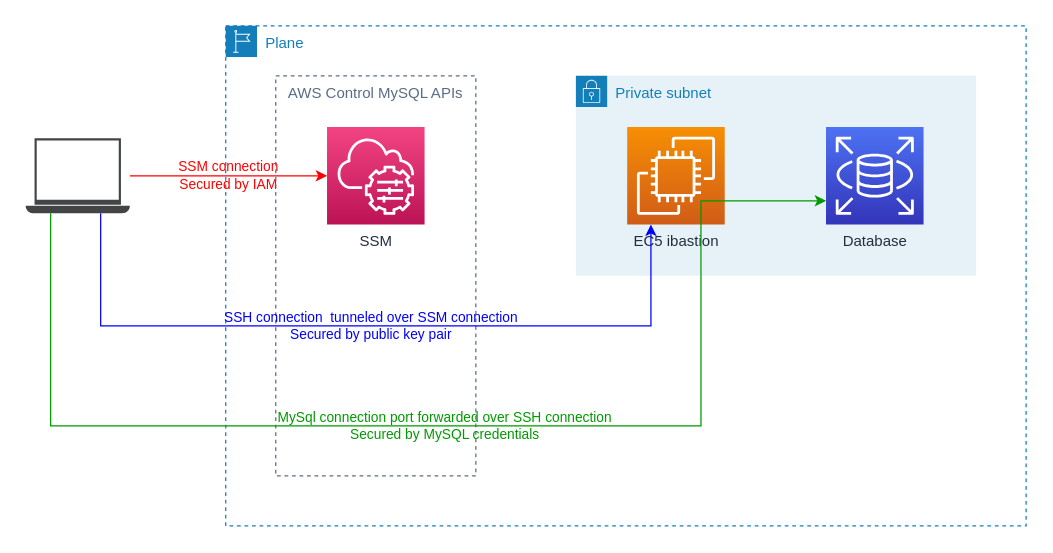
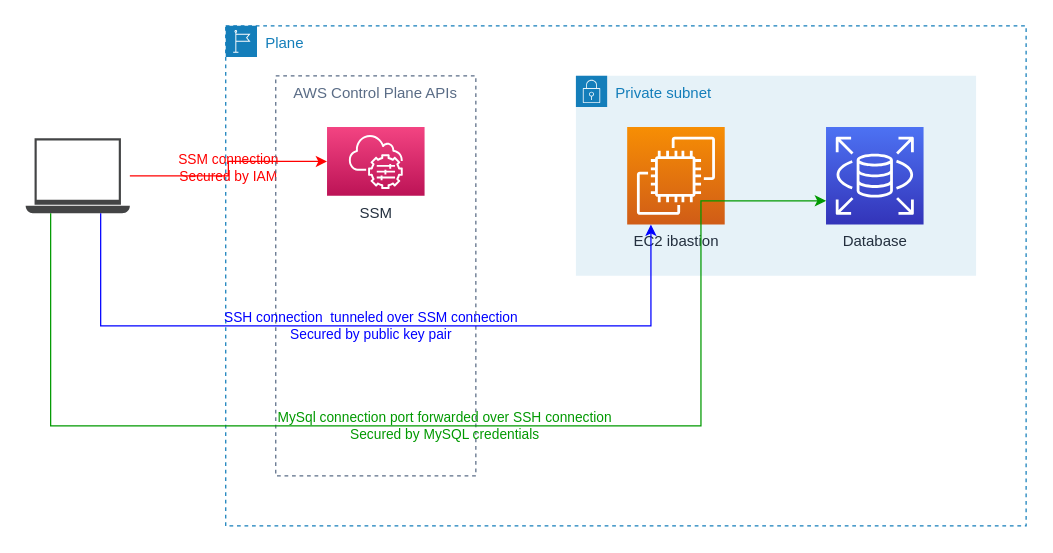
  <mxCell id="0" />
  <mxCell id="1" parent="0" />
  <mxCell id="2" value="SSM connection&lt;br&gt;Secured by IAM" style="edgeStyle=orthogonalEdgeStyle;rounded=0;orthogonalLoop=1;jettySize=auto;html=1;entryX=0;entryY=0.5;entryDx=0;entryDy=0;entryPerimeter=0;labelBackgroundColor=none;strokeColor=#FF0000;fontColor=#FF0000;" edge="1" parent="1" source="3" target="9"><mxGeometry relative="1" as="geometry" /></mxCell>
  <mxCell id="3" value="" style="sketch=0;pointerEvents=1;shadow=0;dashed=0;html=1;strokeColor=none;fillColor=#434445;aspect=fixed;labelPosition=center;verticalLabelPosition=bottom;verticalAlign=top;align=center;outlineConnect=0;shape=mxgraph.vvd.laptop;" vertex="1" parent="1"><mxGeometry x="20" y="110" width="83.33" height="60" as="geometry" /></mxCell>
  <mxCell id="4" value="Plane" style="points=[[0,0],[0.25,0],[0.5,0],[0.75,0],[1,0],[1,0.25],[1,0.5],[1,0.75],[1,1],[0.75,1],[0.5,1],[0.25,1],[0,1],[0,0.75],[0,0.5],[0,0.25]];outlineConnect=0;gradientColor=none;html=1;whiteSpace=wrap;fontSize=12;fontStyle=0;container=1;pointerEvents=0;collapsible=0;recursiveResize=0;shape=mxgraph.aws4.group;grIcon=mxgraph.aws4.group_region;strokeColor=#147EBA;fillColor=none;verticalAlign=top;align=left;spacingLeft=30;fontColor=#147EBA;dashed=1;" vertex="1" parent="1"><mxGeometry x="180" y="20" width="640" height="400" as="geometry" /></mxCell>
  <mxCell id="5" value="Private subnet" style="points=[[0,0],[0.25,0],[0.5,0],[0.75,0],[1,0],[1,0.25],[1,0.5],[1,0.75],[1,1],[0.75,1],[0.5,1],[0.25,1],[0,1],[0,0.75],[0,0.5],[0,0.25]];outlineConnect=0;gradientColor=none;html=1;whiteSpace=wrap;fontSize=12;fontStyle=0;container=1;pointerEvents=0;collapsible=0;recursiveResize=0;shape=mxgraph.aws4.group;grIcon=mxgraph.aws4.group_security_group;grStroke=0;strokeColor=#147EBA;fillColor=#E6F2F8;verticalAlign=top;align=left;spacingLeft=30;fontColor=#147EBA;dashed=0;" vertex="1" parent="4"><mxGeometry x="280" y="40" width="320" height="160" as="geometry" /></mxCell>
- <mxCell id="6" value="EC5 ibastion" style="sketch=0;points=[[0,0,0],[0.25,0,0],[0.5,0,0],[0.75,0,0],[1,0,0],[0,1,0],[0.25,1,0],[0.5,1,0],[0.75,1,0],[1,1,0],[0,0.25,0],[0,0.5,0],[0,0.75,0],[1,0.25,0],[1,0.5,0],[1,0.75,0]];outlineConnect=0;fontColor=#232F3E;gradientColor=#F78E04;gradientDirection=north;fillColor=#D05C17;strokeColor=#ffffff;dashed=0;verticalLabelPosition=bottom;verticalAlign=top;align=center;html=1;fontSize=12;fontStyle=0;aspect=fixed;shape=mxgraph.aws4.resourceIcon;resIcon=mxgraph.aws4.ec2;" vertex="1" parent="5"><mxGeometry x="41" y="41" width="78" height="78" as="geometry" /></mxCell>
+ <mxCell id="6" value="EC2 ibastion" style="sketch=0;points=[[0,0,0],[0.25,0,0],[0.5,0,0],[0.75,0,0],[1,0,0],[0,1,0],[0.25,1,0],[0.5,1,0],[0.75,1,0],[1,1,0],[0,0.25,0],[0,0.5,0],[0,0.75,0],[1,0.25,0],[1,0.5,0],[1,0.75,0]];outlineConnect=0;fontColor=#232F3E;gradientColor=#F78E04;gradientDirection=north;fillColor=#D05C17;strokeColor=#ffffff;dashed=0;verticalLabelPosition=bottom;verticalAlign=top;align=center;html=1;fontSize=12;fontStyle=0;aspect=fixed;shape=mxgraph.aws4.resourceIcon;resIcon=mxgraph.aws4.ec2;" vertex="1" parent="5"><mxGeometry x="41" y="41" width="78" height="78" as="geometry" /></mxCell>
  <mxCell id="7" value="Database" style="sketch=0;points=[[0,0,0],[0.25,0,0],[0.5,0,0],[0.75,0,0],[1,0,0],[0,1,0],[0.25,1,0],[0.5,1,0],[0.75,1,0],[1,1,0],[0,0.25,0],[0,0.5,0],[0,0.75,0],[1,0.25,0],[1,0.5,0],[1,0.75,0]];outlineConnect=0;fontColor=#232F3E;gradientColor=#4D72F3;gradientDirection=north;fillColor=#3334B9;strokeColor=#ffffff;dashed=0;verticalLabelPosition=bottom;verticalAlign=top;align=center;html=1;fontSize=12;fontStyle=0;aspect=fixed;shape=mxgraph.aws4.resourceIcon;resIcon=mxgraph.aws4.rds;" vertex="1" parent="5"><mxGeometry x="200" y="41" width="78" height="78" as="geometry" /></mxCell>
- <mxCell id="8" value="AWS Control MySQL APIs" style="fillColor=none;strokeColor=#5A6C86;dashed=1;verticalAlign=top;fontStyle=0;fontColor=#5A6C86;" vertex="1" parent="4"><mxGeometry x="40" y="40" width="160" height="320" as="geometry" /></mxCell>
- <mxCell id="9" value="SSM" style="sketch=0;points=[[0,0,0],[0.25,0,0],[0.5,0,0],[0.75,0,0],[1,0,0],[0,1,0],[0.25,1,0],[0.5,1,0],[0.75,1,0],[1,1,0],[0,0.25,0],[0,0.5,0],[0,0.75,0],[1,0.25,0],[1,0.5,0],[1,0.75,0]];points=[[0,0,0],[0.25,0,0],[0.5,0,0],[0.75,0,0],[1,0,0],[0,1,0],[0.25,1,0],[0.5,1,0],[0.75,1,0],[1,1,0],[0,0.25,0],[0,0.5,0],[0,0.75,0],[1,0.25,0],[1,0.5,0],[1,0.75,0]];outlineConnect=0;fontColor=#232F3E;gradientColor=#F34482;gradientDirection=north;fillColor=#BC1356;strokeColor=#ffffff;dashed=0;verticalLabelPosition=bottom;verticalAlign=top;align=center;html=1;fontSize=12;fontStyle=0;aspect=fixed;shape=mxgraph.aws4.resourceIcon;resIcon=mxgraph.aws4.systems_manager;" vertex="1" parent="4"><mxGeometry x="81" y="81" width="78" height="78" as="geometry" /></mxCell>
+ <mxCell id="8" value="AWS Control Plane APIs" style="fillColor=none;strokeColor=#5A6C86;dashed=1;verticalAlign=top;fontStyle=0;fontColor=#5A6C86;" vertex="1" parent="4"><mxGeometry x="40" y="40" width="160" height="320" as="geometry" /></mxCell>
+ <mxCell id="9" value="SSM" style="sketch=0;points=[[0,0,0],[0.25,0,0],[0.5,0,0],[0.75,0,0],[1,0,0],[0,1,0],[0.25,1,0],[0.5,1,0],[0.75,1,0],[1,1,0],[0,0.25,0],[0,0.5,0],[0,0.75,0],[1,0.25,0],[1,0.5,0],[1,0.75,0]];points=[[0,0,0],[0.25,0,0],[0.5,0,0],[0.75,0,0],[1,0,0],[0,1,0],[0.25,1,0],[0.5,1,0],[0.75,1,0],[1,1,0],[0,0.25,0],[0,0.5,0],[0,0.75,0],[1,0.25,0],[1,0.5,0],[1,0.75,0]];outlineConnect=0;fontColor=#232F3E;gradientColor=#F34482;gradientDirection=north;fillColor=#BC1356;strokeColor=#ffffff;dashed=0;verticalLabelPosition=bottom;verticalAlign=top;align=center;html=1;fontSize=12;fontStyle=0;aspect=fixed;shape=mxgraph.aws4.resourceIcon;resIcon=mxgraph.aws4.systems_manager;" vertex="1" parent="4"><mxGeometry x="81" y="81" width="78" height="55" as="geometry" /></mxCell>
  <mxCell id="10" value="SSH connection&amp;nbsp; tunneled over SSM connection&lt;br&gt;Secured by public key pair" style="edgeStyle=orthogonalEdgeStyle;rounded=0;orthogonalLoop=1;jettySize=auto;html=1;labelBackgroundColor=none;strokeColor=#0000FF;fontColor=#0000FF;" edge="1" parent="1" source="3" target="6"><mxGeometry relative="1" as="geometry"><Array as="points"><mxPoint x="80" y="260" /><mxPoint x="520" y="260" /></Array></mxGeometry></mxCell>
  <mxCell id="11" value="MySql connection port forwarded over SSH connection&lt;br&gt;Secured by MySQL credentials" style="edgeStyle=orthogonalEdgeStyle;rounded=0;orthogonalLoop=1;jettySize=auto;html=1;labelBackgroundColor=none;strokeColor=#009900;fontColor=#009900;" edge="1" parent="1" source="3" target="7"><mxGeometry relative="1" as="geometry"><Array as="points"><mxPoint x="40" y="340" /><mxPoint x="560" y="340" /><mxPoint x="560" y="160" /></Array></mxGeometry></mxCell>
